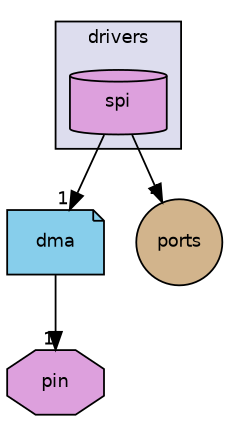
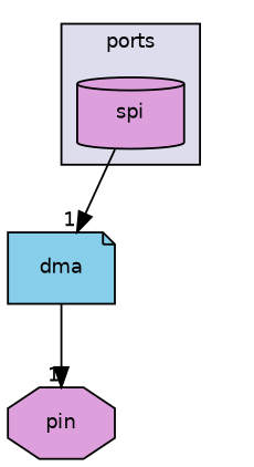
  digraph {
    compound=true
    node [fillcolor=plum fontname=Helvetica fontsize=10 style=filled]
    edge [headlabel=1 labeldistance=1.5 labelfontname=Helvetica labelfontsize=10]
    n1 [label=spi pencolor=black shape=cylinder]
    n2 [fillcolor=skyblue label=dma shape=note]
-   n3 [fillcolor=tan label=ports shape=circle]
    n4 [label=pin shape=octagon]
    subgraph cluster_1 {
      bgcolor="#ddddee"
      fontname=Helvetica
      fontsize=10
-     label=drivers
+     label=ports
      pencolor=black
      n1
    }
    n1 -> n2
-   n1 -> n3 [headlabel=4]
    n2 -> n4
  }
